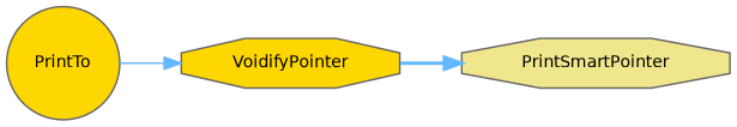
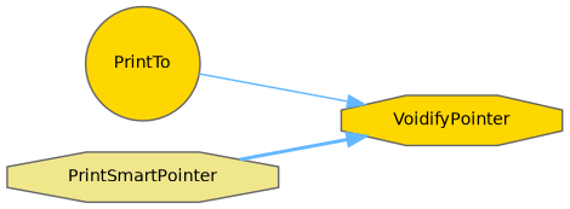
  digraph {
    rankdir=LR
    node [color=grey40 fillcolor=gold fontname=Helvetica fontsize=10 shape=octagon style=filled]
    edge [color=steelblue1 fontname=Helvetica fontsize=10 labelfontname=Helvetica labelfontsize=10]
    n1 [color=gray40 fontcolor=black height=0.2 label=PrintTo shape=circle width=0.4]
    n2 [height=0.2 label=VoidifyPointer width=0.4]
    n3 [fillcolor=khaki height=0.2 label=PrintSmartPointer width=0.4]
    n1 -> n2 [style=solid]
-   n2 -> n3 [style=bold]
+   n3 -> n2 [style=bold]
  }
